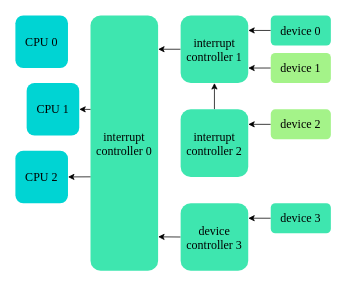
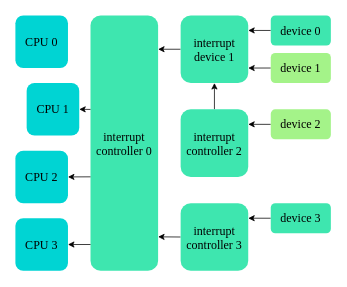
  <mxCell id="0" />
  <mxCell id="1" parent="0" />
  <mxCell id="2" value="interrupt&#10;controller 0" style="%3CmxGraphModel%3E%3Croot%3E%3CmxCell%20id%3D%220%22%2F%3E%3CmxCell%20id%3D%221%22%20parent%3D%220%22%2F%3E%3CmxCell%20id%3D%222%22%20value%3D%22%E7%94%B3%E8%AF%B7%20IPIPE_IPI_BASE%20~%26%2310%3BIPIPE_IPI_BASE%20%2B%20NR_IPI%20%2B%26%2310%3BIPIPE_OOB_IPI_NR%20%E6%89%80%E6%9C%89%20ipipe%26%2310%3Bvirq%20%E5%8F%B7%22%20style%3D%22text%3BstrokeColor%3Dnone%3BfillColor%3D%23B3AFB5%3Balign%3Dcenter%3BverticalAlign%3Dmiddle%3BspacingLeft%3D4%3BspacingRight%3D4%3Boverflow%3Dhidden%3Brotatable%3D0%3Bpoints%3D%5B%5B0%2C0.5%5D%2C%5B1%2C0.5%5D%5D%3BportConstraint%3Deastwest%3BfontFamily%3DCourier%20New%3BfontSize%3D16%3BtextDirection%3Dltr%3BfontStyle%3D1%3Brounded%3D1%3BfontColor%3D%23000000%3BlabelBackgroundColor%3Dnone%3B%22%20vertex%3D%221%22%20parent%3D%221%22%3E%3CmxGeometry%20x%3D%22480%22%20y%3D%22512.5%22%20width%3D%22275%22%20height%3D%2285%22%20as%3D%22geometry%22%2F%3E%3C%2FmxCell%3E%3C%2Froot%3E%3C%2FmxGraphModel%3E;fontSize=16;fontFamily=Times New Roman;rounded=1;strokeColor=none;fillColor=#3EE6AF;fontColor=#000000;" parent="1" vertex="1"><mxGeometry x="120" y="20" width="90" height="340" as="geometry" /></mxCell>
  <mxCell id="3" value="&lt;font&gt;CPU 0&lt;/font&gt;" style="rounded=1;whiteSpace=wrap;html=1;fontSize=16;fillColor=#00D4D3;fontColor=#000000;strokeColor=none;fontFamily=Times New Roman;fontStyle=0;fillStyle=auto;gradientColor=none;container=0;" parent="1" vertex="1"><mxGeometry x="20" y="20" width="70" height="70" as="geometry" /></mxCell>
  <mxCell id="4" style="edgeStyle=none;html=1;exitX=0;exitY=0.5;exitDx=0;exitDy=0;" edge="1" parent="1" source="5"><mxGeometry relative="1" as="geometry"><mxPoint x="210" y="65" as="targetPoint" /></mxGeometry></mxCell>
- <mxCell id="5" value="interrupt&#10;controller 1" style="%3CmxGraphModel%3E%3Croot%3E%3CmxCell%20id%3D%220%22%2F%3E%3CmxCell%20id%3D%221%22%20parent%3D%220%22%2F%3E%3CmxCell%20id%3D%222%22%20value%3D%22%E7%94%B3%E8%AF%B7%20IPIPE_IPI_BASE%20~%26%2310%3BIPIPE_IPI_BASE%20%2B%20NR_IPI%20%2B%26%2310%3BIPIPE_OOB_IPI_NR%20%E6%89%80%E6%9C%89%20ipipe%26%2310%3Bvirq%20%E5%8F%B7%22%20style%3D%22text%3BstrokeColor%3Dnone%3BfillColor%3D%23B3AFB5%3Balign%3Dcenter%3BverticalAlign%3Dmiddle%3BspacingLeft%3D4%3BspacingRight%3D4%3Boverflow%3Dhidden%3Brotatable%3D0%3Bpoints%3D%5B%5B0%2C0.5%5D%2C%5B1%2C0.5%5D%5D%3BportConstraint%3Deastwest%3BfontFamily%3DCourier%20New%3BfontSize%3D16%3BtextDirection%3Dltr%3BfontStyle%3D1%3Brounded%3D1%3BfontColor%3D%23000000%3BlabelBackgroundColor%3Dnone%3B%22%20vertex%3D%221%22%20parent%3D%221%22%3E%3CmxGeometry%20x%3D%22480%22%20y%3D%22512.5%22%20width%3D%22275%22%20height%3D%2285%22%20as%3D%22geometry%22%2F%3E%3C%2FmxCell%3E%3C%2Froot%3E%3C%2FmxGraphModel%3E;fontSize=16;fontFamily=Times New Roman;rounded=1;strokeColor=none;fillColor=#3EE6AF;fontColor=#000000;" parent="1" vertex="1"><mxGeometry x="240" y="20" width="90" height="90" as="geometry" /></mxCell>
+ <mxCell id="5" value="interrupt&#10;device 1" style="%3CmxGraphModel%3E%3Croot%3E%3CmxCell%20id%3D%220%22%2F%3E%3CmxCell%20id%3D%221%22%20parent%3D%220%22%2F%3E%3CmxCell%20id%3D%222%22%20value%3D%22%E7%94%B3%E8%AF%B7%20IPIPE_IPI_BASE%20~%26%2310%3BIPIPE_IPI_BASE%20%2B%20NR_IPI%20%2B%26%2310%3BIPIPE_OOB_IPI_NR%20%E6%89%80%E6%9C%89%20ipipe%26%2310%3Bvirq%20%E5%8F%B7%22%20style%3D%22text%3BstrokeColor%3Dnone%3BfillColor%3D%23B3AFB5%3Balign%3Dcenter%3BverticalAlign%3Dmiddle%3BspacingLeft%3D4%3BspacingRight%3D4%3Boverflow%3Dhidden%3Brotatable%3D0%3Bpoints%3D%5B%5B0%2C0.5%5D%2C%5B1%2C0.5%5D%5D%3BportConstraint%3Deastwest%3BfontFamily%3DCourier%20New%3BfontSize%3D16%3BtextDirection%3Dltr%3BfontStyle%3D1%3Brounded%3D1%3BfontColor%3D%23000000%3BlabelBackgroundColor%3Dnone%3B%22%20vertex%3D%221%22%20parent%3D%221%22%3E%3CmxGeometry%20x%3D%22480%22%20y%3D%22512.5%22%20width%3D%22275%22%20height%3D%2285%22%20as%3D%22geometry%22%2F%3E%3C%2FmxCell%3E%3C%2Froot%3E%3C%2FmxGraphModel%3E;fontSize=16;fontFamily=Times New Roman;rounded=1;strokeColor=none;fillColor=#3EE6AF;fontColor=#000000;" parent="1" vertex="1"><mxGeometry x="240" y="20" width="90" height="90" as="geometry" /></mxCell>
  <mxCell id="6" style="edgeStyle=none;html=1;exitX=0;exitY=0.5;exitDx=0;exitDy=0;entryX=1;entryY=0.222;entryDx=0;entryDy=0;entryPerimeter=0;" edge="1" parent="1" source="7" target="5"><mxGeometry relative="1" as="geometry" /></mxCell>
  <mxCell id="7" value="&lt;font&gt;device 0&lt;/font&gt;" style="rounded=1;whiteSpace=wrap;html=1;strokeColor=none;fontSize=16;fillColor=#3ee6af;fontColor=#000000;fontFamily=Times New Roman;fontStyle=0;container=0;" parent="1" vertex="1"><mxGeometry x="360" y="20" width="80" height="40" as="geometry" /></mxCell>
  <mxCell id="8" style="edgeStyle=none;html=1;exitX=0;exitY=0.5;exitDx=0;exitDy=0;entryX=1;entryY=0.778;entryDx=0;entryDy=0;entryPerimeter=0;" edge="1" parent="1" source="9" target="5"><mxGeometry relative="1" as="geometry" /></mxCell>
  <mxCell id="9" value="&lt;font&gt;device 1&lt;/font&gt;" style="rounded=1;whiteSpace=wrap;html=1;strokeColor=none;fontSize=16;fillColor=#A4F389;fontColor=#000000;fontFamily=Times New Roman;fontStyle=0;container=0;" parent="1" vertex="1"><mxGeometry x="360" y="70" width="80" height="40" as="geometry" /></mxCell>
  <mxCell id="10" style="edgeStyle=none;html=1;exitX=0;exitY=0.5;exitDx=0;exitDy=0;entryX=1;entryY=0.222;entryDx=0;entryDy=0;entryPerimeter=0;" edge="1" parent="1" source="11" target="16"><mxGeometry relative="1" as="geometry" /></mxCell>
  <mxCell id="11" value="&lt;font&gt;device 2&lt;/font&gt;" style="rounded=1;whiteSpace=wrap;html=1;strokeColor=none;fontSize=16;fillColor=#A4F389;fontColor=#000000;fontFamily=Times New Roman;fontStyle=0;container=0;" parent="1" vertex="1"><mxGeometry x="360" y="145" width="80" height="40" as="geometry" /></mxCell>
  <mxCell id="12" value="&lt;font&gt;CPU 2&lt;/font&gt;" style="rounded=1;whiteSpace=wrap;html=1;fontSize=16;fillColor=#00D4D3;fontColor=#000000;strokeColor=none;fontFamily=Times New Roman;fontStyle=0;fillStyle=auto;gradientColor=none;container=0;" vertex="1" parent="1"><mxGeometry x="20" y="200" width="70" height="70" as="geometry" /></mxCell>
+ <mxCell id="13" value="&lt;font&gt;CPU 3&lt;/font&gt;" style="rounded=1;whiteSpace=wrap;html=1;fontSize=16;fillColor=#00D4D3;fontColor=#000000;strokeColor=none;fontFamily=Times New Roman;fontStyle=0;fillStyle=auto;gradientColor=none;container=0;" vertex="1" parent="1"><mxGeometry x="20" y="290" width="70" height="70" as="geometry" /></mxCell>
  <mxCell id="14" value="&lt;font&gt;CPU 1&lt;/font&gt;" style="rounded=1;whiteSpace=wrap;html=1;fontSize=16;fillColor=#00D4D3;fontColor=#000000;strokeColor=none;fontFamily=Times New Roman;fontStyle=0;fillStyle=auto;gradientColor=none;container=0;" vertex="1" parent="1"><mxGeometry x="35" y="110" width="70" height="70" as="geometry" /></mxCell>
  <mxCell id="15" style="edgeStyle=none;html=1;exitX=0.5;exitY=0;exitDx=0;exitDy=0;entryX=0.5;entryY=1;entryDx=0;entryDy=0;fontFamily=Times New Roman;fontSize=16;fontColor=#000000;" edge="1" parent="1" source="16" target="5"><mxGeometry relative="1" as="geometry" /></mxCell>
  <mxCell id="16" value="interrupt&#10;controller 2" style="%3CmxGraphModel%3E%3Croot%3E%3CmxCell%20id%3D%220%22%2F%3E%3CmxCell%20id%3D%221%22%20parent%3D%220%22%2F%3E%3CmxCell%20id%3D%222%22%20value%3D%22%E7%94%B3%E8%AF%B7%20IPIPE_IPI_BASE%20~%26%2310%3BIPIPE_IPI_BASE%20%2B%20NR_IPI%20%2B%26%2310%3BIPIPE_OOB_IPI_NR%20%E6%89%80%E6%9C%89%20ipipe%26%2310%3Bvirq%20%E5%8F%B7%22%20style%3D%22text%3BstrokeColor%3Dnone%3BfillColor%3D%23B3AFB5%3Balign%3Dcenter%3BverticalAlign%3Dmiddle%3BspacingLeft%3D4%3BspacingRight%3D4%3Boverflow%3Dhidden%3Brotatable%3D0%3Bpoints%3D%5B%5B0%2C0.5%5D%2C%5B1%2C0.5%5D%5D%3BportConstraint%3Deastwest%3BfontFamily%3DCourier%20New%3BfontSize%3D16%3BtextDirection%3Dltr%3BfontStyle%3D1%3Brounded%3D1%3BfontColor%3D%23000000%3BlabelBackgroundColor%3Dnone%3B%22%20vertex%3D%221%22%20parent%3D%221%22%3E%3CmxGeometry%20x%3D%22480%22%20y%3D%22512.5%22%20width%3D%22275%22%20height%3D%2285%22%20as%3D%22geometry%22%2F%3E%3C%2FmxCell%3E%3C%2Froot%3E%3C%2FmxGraphModel%3E;fontSize=16;fontFamily=Times New Roman;rounded=1;strokeColor=none;fillColor=#3EE6AF;fontColor=#000000;" vertex="1" parent="1"><mxGeometry x="240" y="145" width="90" height="90" as="geometry" /></mxCell>
  <mxCell id="17" style="edgeStyle=none;html=1;exitX=0;exitY=0.5;exitDx=0;exitDy=0;entryX=1;entryY=0.867;entryDx=0;entryDy=0;entryPerimeter=0;fontFamily=Times New Roman;fontSize=16;fontColor=#000000;" edge="1" parent="1" source="18" target="2"><mxGeometry relative="1" as="geometry" /></mxCell>
- <mxCell id="18" value="device&#10;controller 3" style="%3CmxGraphModel%3E%3Croot%3E%3CmxCell%20id%3D%220%22%2F%3E%3CmxCell%20id%3D%221%22%20parent%3D%220%22%2F%3E%3CmxCell%20id%3D%222%22%20value%3D%22%E7%94%B3%E8%AF%B7%20IPIPE_IPI_BASE%20~%26%2310%3BIPIPE_IPI_BASE%20%2B%20NR_IPI%20%2B%26%2310%3BIPIPE_OOB_IPI_NR%20%E6%89%80%E6%9C%89%20ipipe%26%2310%3Bvirq%20%E5%8F%B7%22%20style%3D%22text%3BstrokeColor%3Dnone%3BfillColor%3D%23B3AFB5%3Balign%3Dcenter%3BverticalAlign%3Dmiddle%3BspacingLeft%3D4%3BspacingRight%3D4%3Boverflow%3Dhidden%3Brotatable%3D0%3Bpoints%3D%5B%5B0%2C0.5%5D%2C%5B1%2C0.5%5D%5D%3BportConstraint%3Deastwest%3BfontFamily%3DCourier%20New%3BfontSize%3D16%3BtextDirection%3Dltr%3BfontStyle%3D1%3Brounded%3D1%3BfontColor%3D%23000000%3BlabelBackgroundColor%3Dnone%3B%22%20vertex%3D%221%22%20parent%3D%221%22%3E%3CmxGeometry%20x%3D%22480%22%20y%3D%22512.5%22%20width%3D%22275%22%20height%3D%2285%22%20as%3D%22geometry%22%2F%3E%3C%2FmxCell%3E%3C%2Froot%3E%3C%2FmxGraphModel%3E;fontSize=16;fontFamily=Times New Roman;rounded=1;strokeColor=none;fillColor=#3EE6AF;fontColor=#000000;" vertex="1" parent="1"><mxGeometry x="240" y="270" width="90" height="90" as="geometry" /></mxCell>
+ <mxCell id="18" value="interrupt&#10;controller 3" style="%3CmxGraphModel%3E%3Croot%3E%3CmxCell%20id%3D%220%22%2F%3E%3CmxCell%20id%3D%221%22%20parent%3D%220%22%2F%3E%3CmxCell%20id%3D%222%22%20value%3D%22%E7%94%B3%E8%AF%B7%20IPIPE_IPI_BASE%20~%26%2310%3BIPIPE_IPI_BASE%20%2B%20NR_IPI%20%2B%26%2310%3BIPIPE_OOB_IPI_NR%20%E6%89%80%E6%9C%89%20ipipe%26%2310%3Bvirq%20%E5%8F%B7%22%20style%3D%22text%3BstrokeColor%3Dnone%3BfillColor%3D%23B3AFB5%3Balign%3Dcenter%3BverticalAlign%3Dmiddle%3BspacingLeft%3D4%3BspacingRight%3D4%3Boverflow%3Dhidden%3Brotatable%3D0%3Bpoints%3D%5B%5B0%2C0.5%5D%2C%5B1%2C0.5%5D%5D%3BportConstraint%3Deastwest%3BfontFamily%3DCourier%20New%3BfontSize%3D16%3BtextDirection%3Dltr%3BfontStyle%3D1%3Brounded%3D1%3BfontColor%3D%23000000%3BlabelBackgroundColor%3Dnone%3B%22%20vertex%3D%221%22%20parent%3D%221%22%3E%3CmxGeometry%20x%3D%22480%22%20y%3D%22512.5%22%20width%3D%22275%22%20height%3D%2285%22%20as%3D%22geometry%22%2F%3E%3C%2FmxCell%3E%3C%2Froot%3E%3C%2FmxGraphModel%3E;fontSize=16;fontFamily=Times New Roman;rounded=1;strokeColor=none;fillColor=#3EE6AF;fontColor=#000000;" vertex="1" parent="1"><mxGeometry x="240" y="270" width="90" height="90" as="geometry" /></mxCell>
  <mxCell id="19" style="edgeStyle=none;html=1;exitX=0;exitY=0.5;exitDx=0;exitDy=0;entryX=1;entryY=0.222;entryDx=0;entryDy=0;entryPerimeter=0;" edge="1" parent="1" source="20" target="18"><mxGeometry relative="1" as="geometry" /></mxCell>
  <mxCell id="20" value="&lt;font&gt;device 3&lt;/font&gt;" style="rounded=1;whiteSpace=wrap;html=1;strokeColor=none;fontSize=16;fillColor=#3ee6af;fontColor=#000000;fontFamily=Times New Roman;fontStyle=0;container=0;" vertex="1" parent="1"><mxGeometry x="360" y="270" width="80" height="40" as="geometry" /></mxCell>
  <mxCell id="21" value="" style="endArrow=classic;html=1;entryX=1;entryY=0.5;entryDx=0;entryDy=0;exitX=0;exitY=0.368;exitDx=0;exitDy=0;exitPerimeter=0;" edge="1" parent="1" source="2" target="14"><mxGeometry width="50" height="50" relative="1" as="geometry"><mxPoint y="230" as="sourcePoint" x="-30" /><mxPoint x="20" y="180" as="targetPoint" /></mxGeometry></mxCell>
  <mxCell id="22" value="" style="endArrow=classic;html=1;entryX=1;entryY=0.5;entryDx=0;entryDy=0;exitX=0;exitY=0.632;exitDx=0;exitDy=0;exitPerimeter=0;" edge="1" parent="1" source="2" target="12"><mxGeometry width="50" height="50" relative="1" as="geometry"><mxPoint x="130" y="290" as="sourcePoint" /><mxPoint x="180" y="240" as="targetPoint" /></mxGeometry></mxCell>
+ <mxCell id="23" value="" style="endArrow=classic;html=1;entryX=1;entryY=0.5;entryDx=0;entryDy=0;exitX=0;exitY=0.897;exitDx=0;exitDy=0;exitPerimeter=0;" edge="1" parent="1" source="2" target="13"><mxGeometry width="50" height="50" relative="1" as="geometry"><mxPoint x="80" y="380" as="sourcePoint" /><mxPoint x="130" y="330" as="targetPoint" /></mxGeometry></mxCell>
